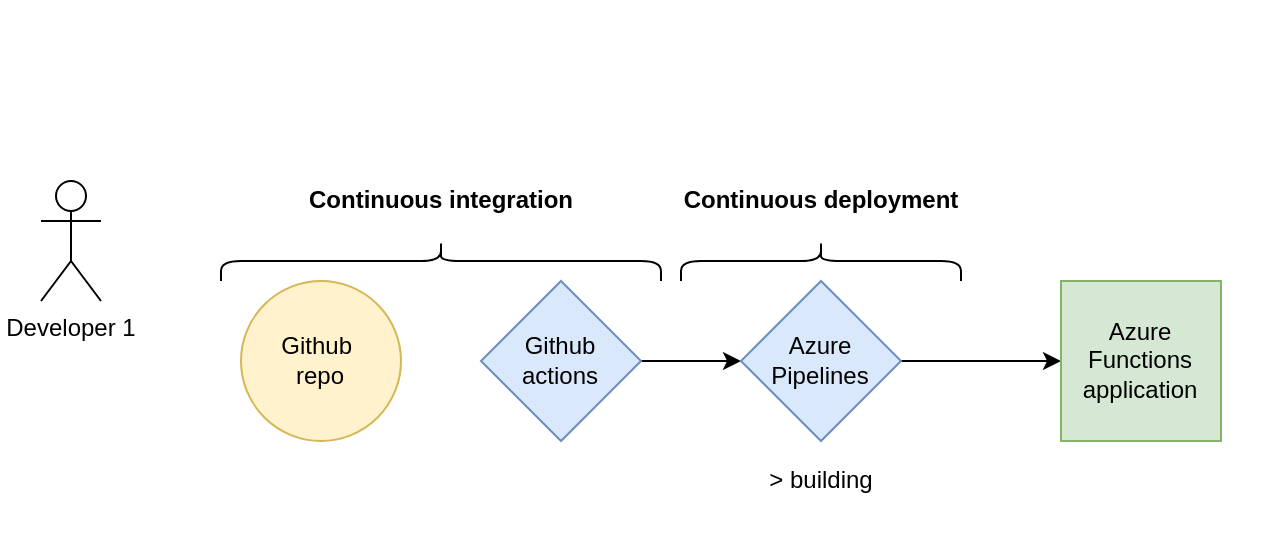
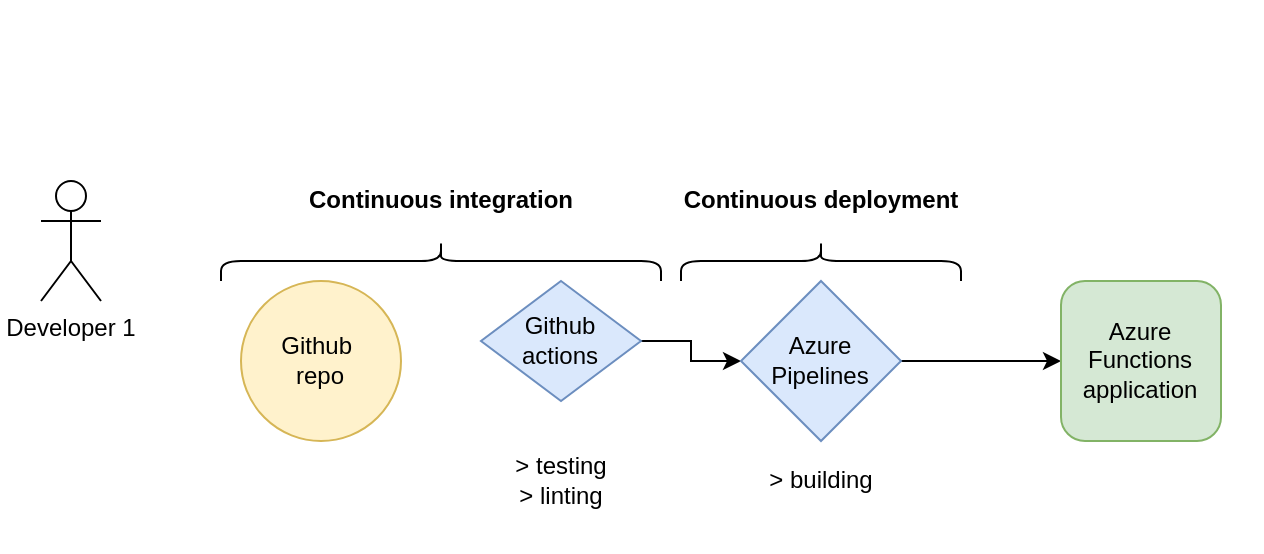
  <mxCell id="0" />
  <mxCell id="1" parent="0" />
  <mxCell id="2" value="Developer 1" style="shape=umlActor;verticalLabelPosition=bottom;verticalAlign=top;html=1;outlineConnect=0;" vertex="1" parent="1"><mxGeometry x="20" y="90" width="30" height="60" as="geometry" /></mxCell>
  <mxCell id="3" value="Github&amp;nbsp;&lt;br&gt;repo" style="ellipse;whiteSpace=wrap;html=1;aspect=fixed;fillColor=#fff2cc;strokeColor=#d6b656;" vertex="1" parent="1"><mxGeometry x="120" y="140" width="80" height="80" as="geometry" /></mxCell>
  <mxCell id="4" style="edgeStyle=orthogonalEdgeStyle;rounded=0;orthogonalLoop=1;jettySize=auto;html=1;entryX=0;entryY=0.5;entryDx=0;entryDy=0;" edge="1" parent="1" source="5" target="9"><mxGeometry relative="1" as="geometry" /></mxCell>
- <mxCell id="5" value="Github&lt;br&gt;actions" style="rhombus;whiteSpace=wrap;html=1;fillColor=#dae8fc;strokeColor=#6c8ebf;" vertex="1" parent="1"><mxGeometry x="240" y="140" width="80" height="80" as="geometry" /></mxCell>
+ <mxCell id="5" value="Github&lt;br&gt;actions" style="rhombus;whiteSpace=wrap;html=1;fillColor=#dae8fc;strokeColor=#6c8ebf;" vertex="1" parent="1"><mxGeometry x="240" y="140" width="80" height="60" as="geometry" /></mxCell>
+ <mxCell id="6" value="&amp;gt; testing&lt;br&gt;&amp;gt; linting" style="text;html=1;align=center;verticalAlign=middle;resizable=0;points=[];autosize=1;strokeColor=none;fillColor=none;" vertex="1" parent="1"><mxGeometry x="250" y="225" width="60" height="30" as="geometry" /></mxCell>
  <mxCell id="7" value="&lt;b&gt;Continuous integration&lt;/b&gt;" style="text;html=1;align=center;verticalAlign=middle;resizable=0;points=[];autosize=1;strokeColor=none;fillColor=none;" vertex="1" parent="1"><mxGeometry x="145" y="90" width="150" height="20" as="geometry" /></mxCell>
  <mxCell id="8" style="edgeStyle=orthogonalEdgeStyle;rounded=0;orthogonalLoop=1;jettySize=auto;html=1;" edge="1" parent="1" source="9" target="12"><mxGeometry relative="1" as="geometry" /></mxCell>
  <mxCell id="9" value="Azure&lt;br&gt;Pipelines" style="rhombus;whiteSpace=wrap;html=1;fillColor=#dae8fc;strokeColor=#6c8ebf;" vertex="1" parent="1"><mxGeometry x="370" y="140" width="80" height="80" as="geometry" /></mxCell>
  <mxCell id="10" value="&amp;gt; building" style="text;html=1;align=center;verticalAlign=middle;resizable=0;points=[];autosize=1;strokeColor=none;fillColor=none;" vertex="1" parent="1"><mxGeometry x="375" y="230" width="70" height="20" as="geometry" /></mxCell>
  <mxCell id="11" value="&lt;b&gt;Continuous deployment&lt;/b&gt;" style="text;html=1;align=center;verticalAlign=middle;resizable=0;points=[];autosize=1;strokeColor=none;fillColor=none;" vertex="1" parent="1"><mxGeometry x="335" y="90" width="150" height="20" as="geometry" /></mxCell>
- <mxCell id="12" value="Azure Functions application" style="whiteSpace=wrap;html=1;aspect=fixed;fillColor=#d5e8d4;strokeColor=#82b366;" vertex="1" parent="1"><mxGeometry x="530" y="140" width="80" height="80" as="geometry" /></mxCell>
+ <mxCell id="12" value="Azure Functions application" style="whiteSpace=wrap;html=1;aspect=fixed;fillColor=#d5e8d4;strokeColor=#82b366;rounded=1;" vertex="1" parent="1"><mxGeometry x="530" y="140" width="80" height="80" as="geometry" /></mxCell>
  <mxCell id="13" value="" style="shape=curlyBracket;whiteSpace=wrap;html=1;rounded=1;flipH=1;rotation=-90;" vertex="1" parent="1"><mxGeometry x="210" y="20" width="20" height="220" as="geometry" /></mxCell>
  <mxCell id="14" value="" style="shape=curlyBracket;whiteSpace=wrap;html=1;rounded=1;flipH=1;rotation=-90;" vertex="1" parent="1"><mxGeometry x="400" y="60" width="20" height="140" as="geometry" /></mxCell>
